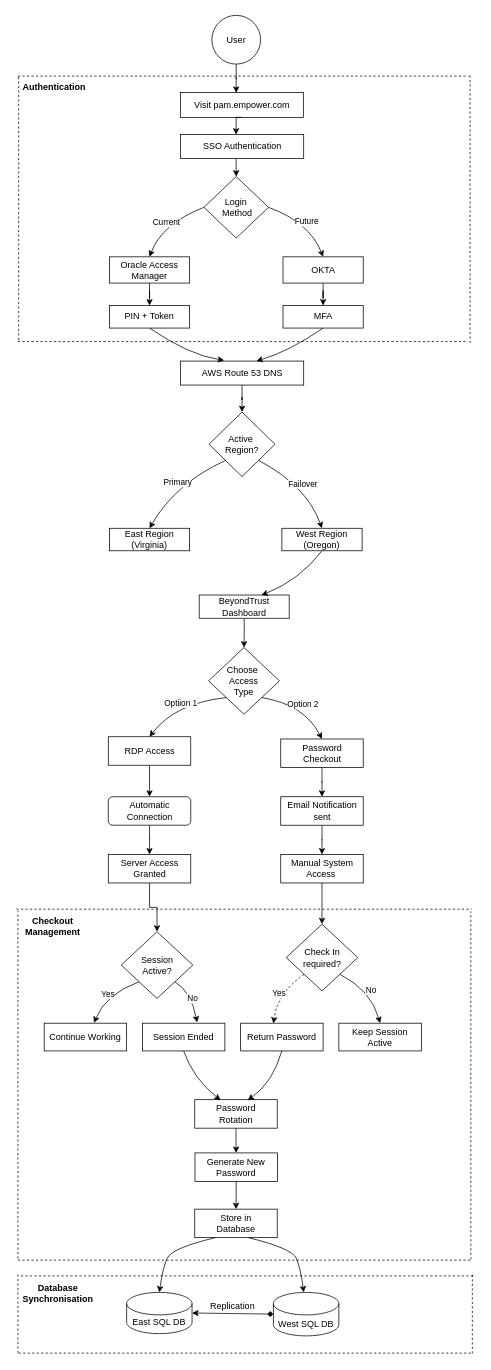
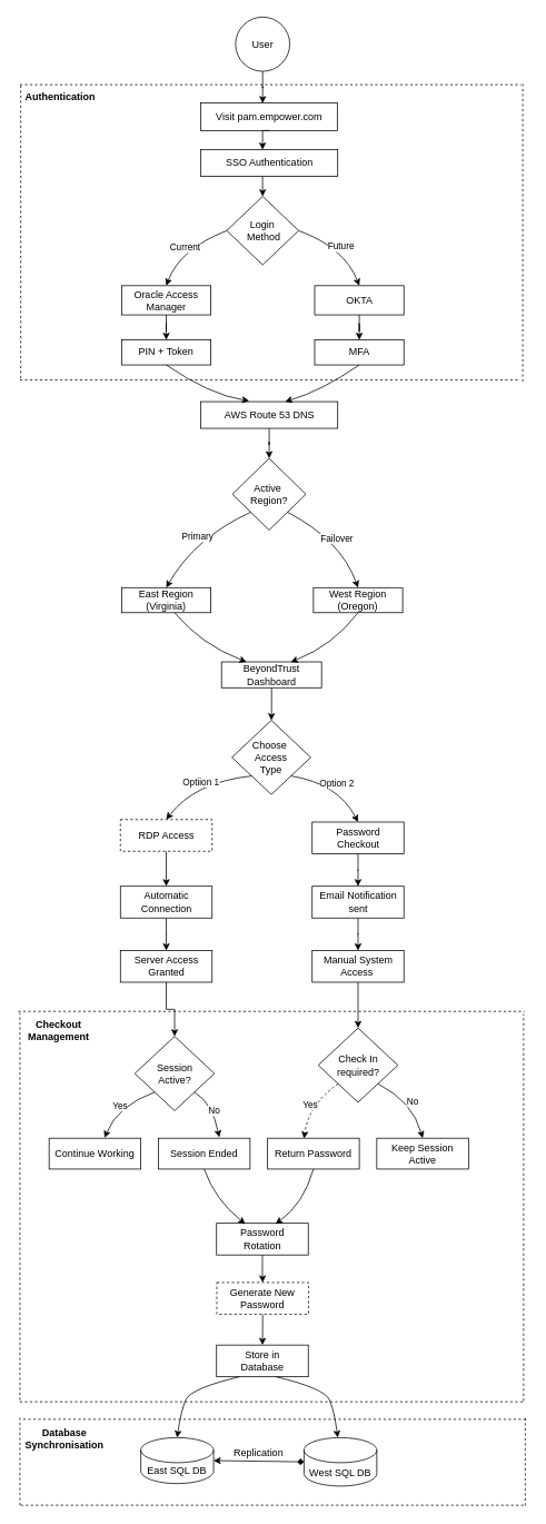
  <mxCell id="0" />
  <mxCell id="1" parent="0" />
  <mxCell id="2" value="User" style="ellipse;whiteSpace=wrap;html=1;aspect=fixed;" vertex="1" parent="1"><mxGeometry x="281.62" y="20" width="65" height="65" as="geometry" /></mxCell>
  <mxCell id="3" value="Visit&amp;nbsp;pam.empower.com" style="rounded=0;whiteSpace=wrap;html=1;" vertex="1" parent="1"><mxGeometry x="239.62" y="123" width="164" height="33" as="geometry" /></mxCell>
  <mxCell id="4" style="edgeStyle=orthogonalEdgeStyle;rounded=0;orthogonalLoop=1;jettySize=auto;html=1;entryX=0.5;entryY=0;entryDx=0;entryDy=0;" edge="1" parent="1" source="5" target="6"><mxGeometry relative="1" as="geometry"><Array as="points"><mxPoint x="314" y="217" /><mxPoint x="314" y="217" /></Array></mxGeometry></mxCell>
  <mxCell id="5" value="SSO Authentication" style="rounded=0;whiteSpace=wrap;html=1;" vertex="1" parent="1"><mxGeometry x="239.61" y="179" width="164.5" height="32" as="geometry" /></mxCell>
  <mxCell id="6" value="Login&lt;div&gt;&amp;nbsp;Method&lt;/div&gt;" style="rhombus;whiteSpace=wrap;html=1;" vertex="1" parent="1"><mxGeometry x="270.99" y="235" width="86.25" height="82" as="geometry" /></mxCell>
  <mxCell id="7" value="" style="edgeStyle=orthogonalEdgeStyle;rounded=0;orthogonalLoop=1;jettySize=auto;html=1;" edge="1" parent="1" source="8" target="11"><mxGeometry relative="1" as="geometry" /></mxCell>
  <mxCell id="8" value="Oracle Access Manager" style="rounded=0;whiteSpace=wrap;html=1;" vertex="1" parent="1"><mxGeometry x="145" y="342" width="107" height="35" as="geometry" /></mxCell>
  <mxCell id="9" value="" style="edgeStyle=orthogonalEdgeStyle;rounded=0;orthogonalLoop=1;jettySize=auto;html=1;entryX=0.5;entryY=0;entryDx=0;entryDy=0;" edge="1" parent="1" source="10" target="12"><mxGeometry relative="1" as="geometry" /></mxCell>
  <mxCell id="10" value="OKTA" style="rounded=0;whiteSpace=wrap;html=1;" vertex="1" parent="1"><mxGeometry x="376.5" y="342" width="107" height="35" as="geometry" /></mxCell>
  <mxCell id="11" value="PIN + Token" style="rounded=0;whiteSpace=wrap;html=1;" vertex="1" parent="1"><mxGeometry x="145" y="407" width="107" height="30" as="geometry" /></mxCell>
  <mxCell id="12" value="MFA" style="rounded=0;whiteSpace=wrap;html=1;" vertex="1" parent="1"><mxGeometry x="376.5" y="407" width="107" height="30" as="geometry" /></mxCell>
  <mxCell id="13" value="" style="edgeStyle=orthogonalEdgeStyle;rounded=0;orthogonalLoop=1;jettySize=auto;html=1;" edge="1" parent="1" source="14" target="15"><mxGeometry relative="1" as="geometry" /></mxCell>
  <mxCell id="14" value="AWS Route 53 DNS" style="rounded=0;whiteSpace=wrap;html=1;" vertex="1" parent="1"><mxGeometry x="239.62" y="481" width="164.5" height="32" as="geometry" /></mxCell>
  <mxCell id="15" value="Active&amp;nbsp;&lt;div&gt;Region?&lt;/div&gt;" style="rhombus;whiteSpace=wrap;html=1;" vertex="1" parent="1"><mxGeometry x="277.8" y="549" width="88.13" height="86" as="geometry" /></mxCell>
  <mxCell id="16" value="East Region&lt;div&gt;(Virginia)&lt;/div&gt;" style="rounded=0;whiteSpace=wrap;html=1;" vertex="1" parent="1"><mxGeometry x="145" y="704" width="107" height="30" as="geometry" /></mxCell>
  <mxCell id="17" value="West Region&lt;br&gt;(Oregon)" style="rounded=0;whiteSpace=wrap;html=1;" vertex="1" parent="1"><mxGeometry x="375" y="704" width="107" height="30" as="geometry" /></mxCell>
  <mxCell id="18" value="" style="edgeStyle=orthogonalEdgeStyle;rounded=0;orthogonalLoop=1;jettySize=auto;html=1;" edge="1" parent="1" source="19" target="20"><mxGeometry relative="1" as="geometry" /></mxCell>
  <mxCell id="19" value="BeyondTrust&lt;br&gt;Dashboard" style="rounded=0;whiteSpace=wrap;html=1;" vertex="1" parent="1"><mxGeometry x="264.75" y="793" width="120" height="31" as="geometry" /></mxCell>
  <mxCell id="20" value="Choose&amp;nbsp;&lt;div&gt;Access&lt;br&gt;Type&lt;/div&gt;" style="rhombus;whiteSpace=wrap;html=1;" vertex="1" parent="1"><mxGeometry x="277.25" y="863" width="94.5" height="89" as="geometry" /></mxCell>
  <mxCell id="21" style="edgeStyle=orthogonalEdgeStyle;rounded=0;orthogonalLoop=1;jettySize=auto;html=1;entryX=0.5;entryY=0;entryDx=0;entryDy=0;" edge="1" parent="1" source="22" target="26"><mxGeometry relative="1" as="geometry" /></mxCell>
- <mxCell id="22" value="RDP Access" style="rounded=0;whiteSpace=wrap;html=1;" vertex="1" parent="1"><mxGeometry x="143.5" y="982" width="110" height="38" as="geometry" /></mxCell>
+ <mxCell id="22" value="RDP Access" style="rounded=0;whiteSpace=wrap;html=1;dashed=1;" vertex="1" parent="1"><mxGeometry x="143.5" y="982" width="110" height="38" as="geometry" /></mxCell>
  <mxCell id="23" style="edgeStyle=orthogonalEdgeStyle;rounded=0;orthogonalLoop=1;jettySize=auto;html=1;entryX=0.5;entryY=0;entryDx=0;entryDy=0;" edge="1" parent="1" source="24" target="28"><mxGeometry relative="1" as="geometry" /></mxCell>
  <mxCell id="24" value="Password&lt;div&gt;Checkout&lt;/div&gt;" style="rounded=0;whiteSpace=wrap;html=1;" vertex="1" parent="1"><mxGeometry x="373.5" y="985" width="110" height="38" as="geometry" /></mxCell>
  <mxCell id="25" style="edgeStyle=orthogonalEdgeStyle;rounded=0;orthogonalLoop=1;jettySize=auto;html=1;entryX=0.5;entryY=0;entryDx=0;entryDy=0;" edge="1" parent="1" source="26" target="30"><mxGeometry relative="1" as="geometry" /></mxCell>
- <mxCell id="26" value="Automatic&lt;br&gt;Connection" style="whiteSpace=wrap;html=1;rounded=1;" vertex="1" parent="1"><mxGeometry x="143.5" y="1062" width="110" height="38" as="geometry" /></mxCell>
+ <mxCell id="26" value="Automatic&lt;br&gt;Connection" style="rounded=0;whiteSpace=wrap;html=1;" vertex="1" parent="1"><mxGeometry x="143.5" y="1062" width="110" height="38" as="geometry" /></mxCell>
  <mxCell id="27" style="edgeStyle=orthogonalEdgeStyle;rounded=0;orthogonalLoop=1;jettySize=auto;html=1;entryX=0.5;entryY=0;entryDx=0;entryDy=0;" edge="1" parent="1" source="28" target="32"><mxGeometry relative="1" as="geometry" /></mxCell>
  <mxCell id="28" value="Email Notification&lt;br&gt;sent" style="rounded=0;whiteSpace=wrap;html=1;" vertex="1" parent="1"><mxGeometry x="373.5" y="1062" width="110" height="38" as="geometry" /></mxCell>
  <mxCell id="29" style="edgeStyle=orthogonalEdgeStyle;rounded=0;orthogonalLoop=1;jettySize=auto;html=1;entryX=0.5;entryY=0;entryDx=0;entryDy=0;" edge="1" parent="1" source="30" target="33"><mxGeometry relative="1" as="geometry" /></mxCell>
  <mxCell id="30" value="Server Access Granted" style="rounded=0;whiteSpace=wrap;html=1;" vertex="1" parent="1"><mxGeometry x="143.5" y="1139" width="110" height="38" as="geometry" /></mxCell>
  <mxCell id="31" style="edgeStyle=orthogonalEdgeStyle;rounded=0;orthogonalLoop=1;jettySize=auto;html=1;entryX=0.5;entryY=0;entryDx=0;entryDy=0;" edge="1" parent="1" source="32" target="34"><mxGeometry relative="1" as="geometry" /></mxCell>
  <mxCell id="32" value="Manual System&lt;br&gt;Access&amp;nbsp;" style="rounded=0;whiteSpace=wrap;html=1;" vertex="1" parent="1"><mxGeometry x="373.5" y="1139" width="110" height="38" as="geometry" /></mxCell>
  <mxCell id="33" value="Session&lt;br&gt;Active?" style="rhombus;whiteSpace=wrap;html=1;" vertex="1" parent="1"><mxGeometry x="160.75" y="1242" width="95.5" height="89" as="geometry" /></mxCell>
  <mxCell id="34" value="Check In&lt;br&gt;required?" style="rhombus;whiteSpace=wrap;html=1;" vertex="1" parent="1"><mxGeometry x="380.75" y="1232" width="95.5" height="89" as="geometry" /></mxCell>
  <mxCell id="35" value="Continue Working" style="rounded=0;whiteSpace=wrap;html=1;" vertex="1" parent="1"><mxGeometry x="58" y="1364" width="110" height="37" as="geometry" /></mxCell>
  <mxCell id="36" value="Session Ended" style="rounded=0;whiteSpace=wrap;html=1;" vertex="1" parent="1"><mxGeometry x="189" y="1364" width="110" height="37" as="geometry" /></mxCell>
  <mxCell id="37" value="Keep Session Active" style="rounded=0;whiteSpace=wrap;html=1;" vertex="1" parent="1"><mxGeometry x="451" y="1364" width="110" height="37" as="geometry" /></mxCell>
  <mxCell id="38" value="Return Password" style="rounded=0;whiteSpace=wrap;html=1;" vertex="1" parent="1"><mxGeometry x="320" y="1364" width="110" height="37" as="geometry" /></mxCell>
  <mxCell id="39" style="edgeStyle=orthogonalEdgeStyle;rounded=0;orthogonalLoop=1;jettySize=auto;html=1;exitX=0.5;exitY=1;exitDx=0;exitDy=0;" edge="1" parent="1" source="36" target="36"><mxGeometry relative="1" as="geometry" /></mxCell>
  <mxCell id="40" style="edgeStyle=orthogonalEdgeStyle;rounded=0;orthogonalLoop=1;jettySize=auto;html=1;entryX=0.5;entryY=0;entryDx=0;entryDy=0;" edge="1" parent="1" source="41" target="43"><mxGeometry relative="1" as="geometry" /></mxCell>
  <mxCell id="41" value="Password&lt;br&gt;Rotation" style="rounded=0;whiteSpace=wrap;html=1;" vertex="1" parent="1"><mxGeometry x="258.82" y="1466" width="110" height="38" as="geometry" /></mxCell>
  <mxCell id="42" style="edgeStyle=orthogonalEdgeStyle;rounded=0;orthogonalLoop=1;jettySize=auto;html=1;entryX=0.5;entryY=0;entryDx=0;entryDy=0;" edge="1" parent="1" source="43" target="44"><mxGeometry relative="1" as="geometry" /></mxCell>
- <mxCell id="43" value="Generate New&lt;br&gt;Password" style="rounded=0;whiteSpace=wrap;html=1;" vertex="1" parent="1"><mxGeometry x="259.12" y="1537" width="110" height="38" as="geometry" /></mxCell>
+ <mxCell id="43" value="Generate New&lt;br&gt;Password" style="rounded=0;whiteSpace=wrap;html=1;dashed=1;" vertex="1" parent="1"><mxGeometry x="259.12" y="1537" width="110" height="38" as="geometry" /></mxCell>
  <mxCell id="44" value="Store in&lt;br&gt;Database" style="rounded=0;whiteSpace=wrap;html=1;" vertex="1" parent="1"><mxGeometry x="258.82" y="1612" width="110" height="38" as="geometry" /></mxCell>
  <mxCell id="45" value="East SQL DB" style="shape=cylinder3;whiteSpace=wrap;html=1;boundedLbl=1;backgroundOutline=1;size=15;" vertex="1" parent="1"><mxGeometry x="168" y="1723" width="87.25" height="55" as="geometry" /></mxCell>
  <mxCell id="46" value="West SQL DB" style="shape=cylinder3;whiteSpace=wrap;html=1;boundedLbl=1;backgroundOutline=1;size=15;" vertex="1" parent="1"><mxGeometry x="363.75" y="1723" width="87.25" height="58" as="geometry" /></mxCell>
  <mxCell id="47" value="" style="endArrow=diamond;startArrow=classic;html=1;rounded=0;entryX=0;entryY=0.5;entryDx=0;entryDy=0;entryPerimeter=0;exitX=1;exitY=0.5;exitDx=0;exitDy=0;exitPerimeter=0;" edge="1" parent="1" source="45" target="46"><mxGeometry width="50" height="50" relative="1" as="geometry"><mxPoint x="264.75" y="1769" as="sourcePoint" /><mxPoint x="314.75" y="1719" as="targetPoint" /></mxGeometry></mxCell>
  <mxCell id="48" value="&lt;font style=&quot;font-size: 12px;&quot;&gt;Replication&lt;/font&gt;" style="edgeLabel;html=1;align=center;verticalAlign=middle;resizable=0;points=[];" vertex="1" connectable="0" parent="47"><mxGeometry x="-0.37" y="2" relative="1" as="geometry"><mxPoint x="19" y="-8" as="offset" /></mxGeometry></mxCell>
  <mxCell id="49" value="" style="endArrow=classic;html=1;rounded=0;exitX=0;exitY=0.5;exitDx=0;exitDy=0;entryX=0.5;entryY=0;entryDx=0;entryDy=0;curved=1;" edge="1" parent="1" source="6" target="8"><mxGeometry relative="1" as="geometry"><mxPoint x="247" y="344" as="sourcePoint" /><mxPoint x="347" y="344" as="targetPoint" /><Array as="points"><mxPoint x="215" y="298" /></Array></mxGeometry></mxCell>
  <mxCell id="50" value="Current" style="edgeLabel;resizable=0;html=1;;align=center;verticalAlign=middle;" connectable="0" vertex="1" parent="49"><mxGeometry relative="1" as="geometry" /></mxCell>
  <mxCell id="51" value="" style="endArrow=classic;html=1;rounded=0;exitX=1;exitY=0.5;exitDx=0;exitDy=0;entryX=0.5;entryY=0;entryDx=0;entryDy=0;verticalAlign=top;curved=1;" edge="1" parent="1" source="6" target="10"><mxGeometry relative="1" as="geometry"><mxPoint x="496" y="271" as="sourcePoint" /><mxPoint x="416" y="337" as="targetPoint" /><Array as="points"><mxPoint x="412" y="296" /></Array></mxGeometry></mxCell>
  <mxCell id="52" value="Future" style="edgeLabel;resizable=0;html=1;;align=center;verticalAlign=middle;" connectable="0" vertex="1" parent="51"><mxGeometry relative="1" as="geometry" /></mxCell>
  <mxCell id="53" value="" style="endArrow=classic;html=1;rounded=0;exitX=0.5;exitY=1;exitDx=0;exitDy=0;curved=1;" edge="1" parent="1" source="11"><mxGeometry width="50" height="50" relative="1" as="geometry"><mxPoint x="272" y="469" as="sourcePoint" /><mxPoint x="298" y="480" as="targetPoint" /><Array as="points"><mxPoint x="251" y="473" /></Array></mxGeometry></mxCell>
  <mxCell id="54" value="" style="endArrow=classic;html=1;rounded=0;exitX=0.5;exitY=1;exitDx=0;exitDy=0;curved=1;" edge="1" parent="1" source="12"><mxGeometry width="50" height="50" relative="1" as="geometry"><mxPoint x="272" y="469" as="sourcePoint" /><mxPoint x="341" y="481" as="targetPoint" /><Array as="points"><mxPoint x="385" y="468" /></Array></mxGeometry></mxCell>
  <mxCell id="55" value="" style="endArrow=classic;html=1;rounded=0;exitX=0;exitY=1;exitDx=0;exitDy=0;entryX=0.5;entryY=0;entryDx=0;entryDy=0;curved=1;" edge="1" parent="1" source="15" target="16"><mxGeometry relative="1" as="geometry"><mxPoint x="247" y="644" as="sourcePoint" /><mxPoint x="347" y="644" as="targetPoint" /><Array as="points"><mxPoint x="233" y="644" /></Array></mxGeometry></mxCell>
  <mxCell id="56" value="Primary" style="edgeLabel;resizable=0;html=1;;align=center;verticalAlign=middle;" connectable="0" vertex="1" parent="55"><mxGeometry relative="1" as="geometry" /></mxCell>
  <mxCell id="57" value="" style="endArrow=classic;html=1;rounded=0;exitX=1;exitY=1;exitDx=0;exitDy=0;entryX=0.5;entryY=0;entryDx=0;entryDy=0;curved=1;" edge="1" parent="1" source="15" target="17"><mxGeometry relative="1" as="geometry"><mxPoint x="404.12" y="657" as="sourcePoint" /><mxPoint x="504.12" y="657" as="targetPoint" /><Array as="points"><mxPoint x="408" y="647" /></Array></mxGeometry></mxCell>
  <mxCell id="58" value="Failover" style="edgeLabel;resizable=0;html=1;;align=center;verticalAlign=middle;" connectable="0" vertex="1" parent="57"><mxGeometry relative="1" as="geometry" /></mxCell>
+ <mxCell id="59" value="" style="endArrow=classic;html=1;rounded=0;exitX=0.594;exitY=1;exitDx=0;exitDy=0;entryX=0.25;entryY=0;entryDx=0;entryDy=0;curved=1;exitPerimeter=0;" edge="1" parent="1" source="16" target="19"><mxGeometry width="50" height="50" relative="1" as="geometry"><mxPoint x="272" y="769" as="sourcePoint" /><mxPoint x="322" y="719" as="targetPoint" /><Array as="points"><mxPoint x="240" y="772" /></Array></mxGeometry></mxCell>
  <mxCell id="60" value="" style="endArrow=classic;html=1;rounded=0;exitX=0.5;exitY=1;exitDx=0;exitDy=0;entryX=0.692;entryY=0.006;entryDx=0;entryDy=0;entryPerimeter=0;curved=1;" edge="1" parent="1" source="17" target="19"><mxGeometry width="50" height="50" relative="1" as="geometry"><mxPoint x="272" y="769" as="sourcePoint" /><mxPoint x="355" y="793" as="targetPoint" /><Array as="points"><mxPoint x="399" y="773" /></Array></mxGeometry></mxCell>
  <mxCell id="61" value="" style="endArrow=classic;html=1;rounded=0;exitX=0;exitY=1;exitDx=0;exitDy=0;entryX=0.5;entryY=0;entryDx=0;entryDy=0;curved=1;" edge="1" parent="1" source="20" target="22"><mxGeometry relative="1" as="geometry"><mxPoint x="247" y="944" as="sourcePoint" /><mxPoint x="347" y="944" as="targetPoint" /><Array as="points"><mxPoint x="233" y="937" /></Array></mxGeometry></mxCell>
  <mxCell id="62" value="Optiion 1" style="edgeLabel;resizable=0;html=1;;align=center;verticalAlign=middle;rotation=0;" connectable="0" vertex="1" parent="61"><mxGeometry relative="1" as="geometry" /></mxCell>
  <mxCell id="63" value="" style="endArrow=classic;html=1;rounded=0;exitX=1;exitY=1;exitDx=0;exitDy=0;entryX=0.5;entryY=0;entryDx=0;entryDy=0;curved=1;" edge="1" parent="1" source="20" target="24"><mxGeometry relative="1" as="geometry"><mxPoint x="424" y="948" as="sourcePoint" /><mxPoint x="524" y="948" as="targetPoint" /><Array as="points"><mxPoint x="405" y="939" /></Array></mxGeometry></mxCell>
  <mxCell id="64" value="Option 2" style="edgeLabel;resizable=0;html=1;;align=center;verticalAlign=middle;" connectable="0" vertex="1" parent="63"><mxGeometry relative="1" as="geometry" /></mxCell>
  <mxCell id="65" value="" style="endArrow=classic;html=1;rounded=0;exitX=0;exitY=1;exitDx=0;exitDy=0;entryX=0.605;entryY=-0.011;entryDx=0;entryDy=0;entryPerimeter=0;curved=1;" edge="1" parent="1" source="33" target="35"><mxGeometry relative="1" as="geometry"><mxPoint x="247" y="1344" as="sourcePoint" /><mxPoint x="347" y="1344" as="targetPoint" /><Array as="points"><mxPoint x="140" y="1325" /></Array></mxGeometry></mxCell>
  <mxCell id="66" value="Yes" style="edgeLabel;resizable=0;html=1;;align=center;verticalAlign=middle;" connectable="0" vertex="1" parent="65"><mxGeometry relative="1" as="geometry" /></mxCell>
  <mxCell id="67" value="" style="endArrow=classic;html=1;rounded=0;exitX=1;exitY=1;exitDx=0;exitDy=0;curved=1;" edge="1" parent="1" source="33"><mxGeometry relative="1" as="geometry"><mxPoint x="247" y="1344" as="sourcePoint" /><mxPoint x="262" y="1363" as="targetPoint" /><Array as="points"><mxPoint x="254" y="1322" /></Array></mxGeometry></mxCell>
  <mxCell id="68" value="No" style="edgeLabel;resizable=0;html=1;;align=center;verticalAlign=middle;" connectable="0" vertex="1" parent="67"><mxGeometry relative="1" as="geometry" /></mxCell>
  <mxCell id="69" value="" style="endArrow=classic;html=1;rounded=0;exitX=0;exitY=1;exitDx=0;exitDy=0;entryX=0.398;entryY=0.011;entryDx=0;entryDy=0;entryPerimeter=0;curved=1;dashed=1;" edge="1" parent="1" source="34" target="38"><mxGeometry relative="1" as="geometry"><mxPoint x="247" y="1344" as="sourcePoint" /><mxPoint x="347" y="1344" as="targetPoint" /><Array as="points"><mxPoint x="369" y="1324" /></Array></mxGeometry></mxCell>
  <mxCell id="70" value="Yes" style="edgeLabel;resizable=0;html=1;;align=center;verticalAlign=middle;" connectable="0" vertex="1" parent="69"><mxGeometry relative="1" as="geometry" /></mxCell>
  <mxCell id="71" value="" style="endArrow=classic;html=1;rounded=0;exitX=1;exitY=1;exitDx=0;exitDy=0;entryX=0.5;entryY=0;entryDx=0;entryDy=0;curved=1;" edge="1" parent="1" source="34" target="37"><mxGeometry relative="1" as="geometry"><mxPoint x="247" y="1344" as="sourcePoint" /><mxPoint x="347" y="1344" as="targetPoint" /><Array as="points"><mxPoint x="494" y="1320" /></Array></mxGeometry></mxCell>
  <mxCell id="72" value="No" style="edgeLabel;resizable=0;html=1;;align=center;verticalAlign=middle;" connectable="0" vertex="1" parent="71"><mxGeometry relative="1" as="geometry" /></mxCell>
  <mxCell id="73" value="" style="endArrow=classic;html=1;rounded=0;exitX=0.5;exitY=1;exitDx=0;exitDy=0;entryX=0.314;entryY=0.021;entryDx=0;entryDy=0;entryPerimeter=0;curved=1;" edge="1" parent="1" source="36" target="41"><mxGeometry width="50" height="50" relative="1" as="geometry"><mxPoint x="272" y="1369" as="sourcePoint" /><mxPoint x="322" y="1319" as="targetPoint" /><Array as="points"><mxPoint x="257" y="1438" /></Array></mxGeometry></mxCell>
  <mxCell id="74" value="" style="endArrow=classic;html=1;rounded=0;exitX=0.5;exitY=1;exitDx=0;exitDy=0;entryX=0.642;entryY=0.021;entryDx=0;entryDy=0;entryPerimeter=0;curved=1;" edge="1" parent="1" source="38" target="41"><mxGeometry width="50" height="50" relative="1" as="geometry"><mxPoint x="272" y="1369" as="sourcePoint" /><mxPoint x="322" y="1319" as="targetPoint" /><Array as="points"><mxPoint x="363" y="1443" /></Array></mxGeometry></mxCell>
  <mxCell id="75" value="" style="endArrow=classic;html=1;rounded=0;entryX=0.5;entryY=0;entryDx=0;entryDy=0;entryPerimeter=0;exitX=0.25;exitY=1;exitDx=0;exitDy=0;curved=1;" edge="1" parent="1" source="44" target="45"><mxGeometry width="50" height="50" relative="1" as="geometry"><mxPoint x="209" y="1674" as="sourcePoint" /><mxPoint x="259" y="1624" as="targetPoint" /><Array as="points"><mxPoint x="228" y="1664" /><mxPoint x="216" y="1691" /></Array></mxGeometry></mxCell>
  <mxCell id="76" value="" style="endArrow=classic;html=1;rounded=0;entryX=0.5;entryY=0;entryDx=0;entryDy=0;entryPerimeter=0;exitX=0.25;exitY=1;exitDx=0;exitDy=0;curved=1;" edge="1" parent="1"><mxGeometry width="50" height="50" relative="1" as="geometry"><mxPoint x="330.12" y="1650" as="sourcePoint" /><mxPoint x="404.12" y="1723" as="targetPoint" /><Array as="points"><mxPoint x="388.12" y="1664" /><mxPoint x="400.12" y="1691" /></Array></mxGeometry></mxCell>
  <mxCell id="77" value="" style="endArrow=none;dashed=1;html=1;rounded=0;" edge="1" parent="1"><mxGeometry width="50" height="50" relative="1" as="geometry"><mxPoint x="21" y="1212" as="sourcePoint" /><mxPoint x="628" y="1212" as="targetPoint" /></mxGeometry></mxCell>
  <mxCell id="78" value="" style="endArrow=none;dashed=1;html=1;rounded=0;" edge="1" parent="1"><mxGeometry width="50" height="50" relative="1" as="geometry"><mxPoint x="23" y="1680" as="sourcePoint" /><mxPoint x="628" y="1680" as="targetPoint" /></mxGeometry></mxCell>
  <mxCell id="79" value="" style="endArrow=none;dashed=1;html=1;rounded=0;" edge="1" parent="1"><mxGeometry width="50" height="50" relative="1" as="geometry"><mxPoint x="23" y="1678" as="sourcePoint" /><mxPoint x="23" y="1214" as="targetPoint" /></mxGeometry></mxCell>
  <mxCell id="80" value="" style="endArrow=none;dashed=1;html=1;rounded=0;" edge="1" parent="1"><mxGeometry width="50" height="50" relative="1" as="geometry"><mxPoint x="627" y="1679" as="sourcePoint" /><mxPoint x="627" y="1215" as="targetPoint" /></mxGeometry></mxCell>
  <mxCell id="81" value="" style="endArrow=none;dashed=1;html=1;rounded=0;" edge="1" parent="1"><mxGeometry width="50" height="50" relative="1" as="geometry"><mxPoint x="23" y="101" as="sourcePoint" /><mxPoint x="624" y="101" as="targetPoint" /></mxGeometry></mxCell>
  <mxCell id="82" value="" style="endArrow=none;dashed=1;html=1;rounded=0;" edge="1" parent="1"><mxGeometry width="50" height="50" relative="1" as="geometry"><mxPoint x="23" y="455" as="sourcePoint" /><mxPoint x="623" y="455" as="targetPoint" /></mxGeometry></mxCell>
  <mxCell id="83" value="" style="endArrow=none;dashed=1;html=1;rounded=0;" edge="1" parent="1"><mxGeometry width="50" height="50" relative="1" as="geometry"><mxPoint x="24" y="102" as="sourcePoint" /><mxPoint x="24" y="454" as="targetPoint" /></mxGeometry></mxCell>
  <mxCell id="84" value="" style="endArrow=none;dashed=1;html=1;rounded=0;" edge="1" parent="1"><mxGeometry width="50" height="50" relative="1" as="geometry"><mxPoint x="626" y="100" as="sourcePoint" /><mxPoint x="626" y="460" as="targetPoint" /></mxGeometry></mxCell>
  <mxCell id="85" value="&lt;b&gt;Authentication&lt;/b&gt;" style="text;html=1;align=center;verticalAlign=middle;resizable=0;points=[];autosize=1;strokeColor=none;fillColor=none;" vertex="1" parent="1"><mxGeometry x="20" y="103" width="102" height="26" as="geometry" /></mxCell>
  <mxCell id="86" value="&lt;b&gt;Checkout&lt;br&gt;Management&lt;/b&gt;" style="text;html=1;align=center;verticalAlign=middle;resizable=0;points=[];autosize=1;strokeColor=none;fillColor=none;" vertex="1" parent="1"><mxGeometry x="23" y="1214" width="91" height="41" as="geometry" /></mxCell>
  <mxCell id="87" value="" style="endArrow=none;dashed=1;html=1;rounded=0;" edge="1" parent="1"><mxGeometry width="50" height="50" relative="1" as="geometry"><mxPoint x="27" y="1701" as="sourcePoint" /><mxPoint x="632" y="1701" as="targetPoint" /></mxGeometry></mxCell>
  <mxCell id="88" value="" style="endArrow=none;dashed=1;html=1;rounded=0;" edge="1" parent="1"><mxGeometry width="50" height="50" relative="1" as="geometry"><mxPoint x="24" y="1804" as="sourcePoint" /><mxPoint x="629" y="1804" as="targetPoint" /></mxGeometry></mxCell>
  <mxCell id="89" value="" style="endArrow=none;dashed=1;html=1;rounded=0;" edge="1" parent="1"><mxGeometry width="50" height="50" relative="1" as="geometry"><mxPoint x="23" y="1804" as="sourcePoint" /><mxPoint x="23" y="1699" as="targetPoint" /></mxGeometry></mxCell>
  <mxCell id="90" value="" style="endArrow=none;dashed=1;html=1;rounded=0;" edge="1" parent="1"><mxGeometry width="50" height="50" relative="1" as="geometry"><mxPoint x="629" y="1804.5" as="sourcePoint" /><mxPoint x="629" y="1699.5" as="targetPoint" /></mxGeometry></mxCell>
  <mxCell id="91" value="&lt;b&gt;Database&lt;br&gt;Synchronisation&lt;/b&gt;" style="text;html=1;align=center;verticalAlign=middle;resizable=0;points=[];autosize=1;strokeColor=none;fillColor=none;" vertex="1" parent="1"><mxGeometry x="20" y="1703" width="112" height="41" as="geometry" /></mxCell>
  <mxCell id="92" style="edgeStyle=orthogonalEdgeStyle;rounded=0;orthogonalLoop=1;jettySize=auto;html=1;exitX=0.5;exitY=1;exitDx=0;exitDy=0;" edge="1" parent="1" source="3"><mxGeometry relative="1" as="geometry"><mxPoint x="314" y="179" as="targetPoint" /></mxGeometry></mxCell>
  <mxCell id="93" style="edgeStyle=orthogonalEdgeStyle;rounded=0;orthogonalLoop=1;jettySize=auto;html=1;entryX=0.454;entryY=0.009;entryDx=0;entryDy=0;entryPerimeter=0;" edge="1" parent="1" source="2" target="3"><mxGeometry relative="1" as="geometry" /></mxCell>
